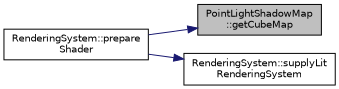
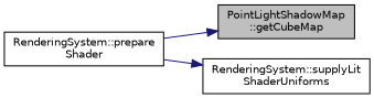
  digraph {
    rankdir=RL
    node [color=black fillcolor=white fontname=Helvetica fontsize=10 shape=record style=filled]
    edge [color=midnightblue dir=back fontname=Helvetica fontsize=10 labelfontname=Helvetica labelfontsize=10 style=solid]
    n1 [fillcolor=grey75 fontcolor=black height=0.2 label="PointLightShadowMap\l::getCubeMap" width=0.4]
    n2 [height=0.2 label="RenderingSystem::prepare\lShader" width=0.4]
-   n3 [height=0.2 label="RenderingSystem::supplyLit\lRenderingSystem" width=0.4]
+   n3 [height=0.2 label="RenderingSystem::supplyLit\lShaderUniforms" width=0.4]
    n1 -> n2
    n3 -> n2
  }
